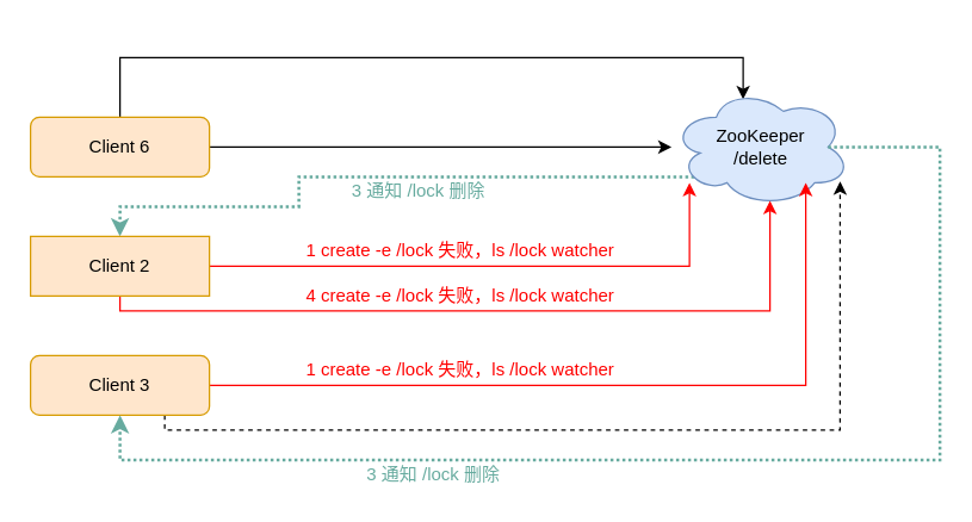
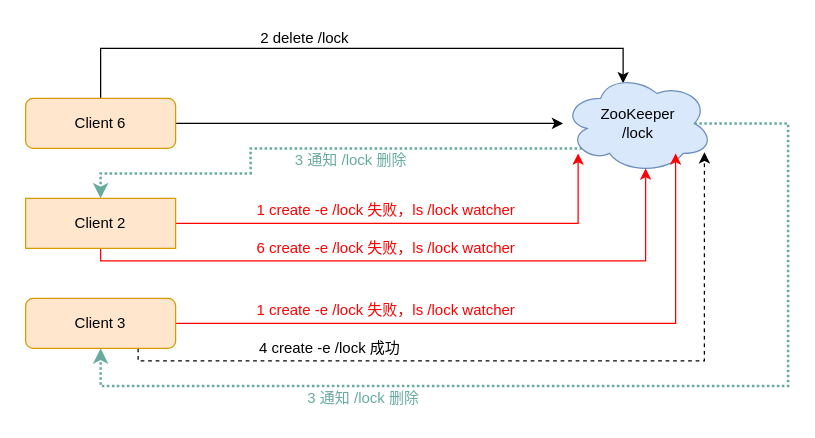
  <mxCell id="0" />
  <mxCell id="1" parent="0" />
  <mxCell id="2" style="edgeStyle=orthogonalEdgeStyle;rounded=0;orthogonalLoop=1;jettySize=auto;html=1;" edge="1" parent="1" source="4" target="6"><mxGeometry relative="1" as="geometry" /></mxCell>
  <mxCell id="3" style="edgeStyle=orthogonalEdgeStyle;rounded=0;orthogonalLoop=1;jettySize=auto;html=1;entryX=0.4;entryY=0.1;entryDx=0;entryDy=0;entryPerimeter=0;" edge="1" parent="1" source="4" target="6"><mxGeometry relative="1" as="geometry"><Array as="points"><mxPoint x="80" y="38" /><mxPoint x="498" y="38" /></Array></mxGeometry></mxCell>
  <mxCell id="4" value="Client 6" style="rounded=1;whiteSpace=wrap;html=1;fillColor=#ffe6cc;strokeColor=#d79b00;" vertex="1" parent="1"><mxGeometry x="20" y="78" width="120" height="40" as="geometry" /></mxCell>
  <mxCell id="5" style="edgeStyle=orthogonalEdgeStyle;rounded=0;orthogonalLoop=1;jettySize=auto;html=1;entryX=0.5;entryY=0;entryDx=0;entryDy=0;exitX=0.16;exitY=0.55;exitDx=0;exitDy=0;exitPerimeter=0;dashed=1;dashPattern=1 1;strokeColor=#67AB9F;strokeWidth=2;" edge="1" parent="1" source="6" target="9"><mxGeometry relative="1" as="geometry"><Array as="points"><mxPoint x="469" y="118" /><mxPoint x="200" y="118" /><mxPoint x="200" y="138" /><mxPoint x="80" y="138" /></Array></mxGeometry></mxCell>
- <mxCell id="6" value="ZooKeeper&lt;br&gt;/delete" style="ellipse;shape=cloud;whiteSpace=wrap;html=1;fillColor=#dae8fc;strokeColor=#6c8ebf;" vertex="1" parent="1"><mxGeometry x="450" y="58" width="120" height="80" as="geometry" /></mxCell>
+ <mxCell id="6" value="ZooKeeper&lt;br&gt;/lock" style="ellipse;shape=cloud;whiteSpace=wrap;html=1;fillColor=#dae8fc;strokeColor=#6c8ebf;" vertex="1" parent="1"><mxGeometry x="450" y="58" width="120" height="80" as="geometry" /></mxCell>
  <mxCell id="7" style="edgeStyle=orthogonalEdgeStyle;rounded=0;orthogonalLoop=1;jettySize=auto;html=1;fontColor=#FF0000;strokeColor=#FF0000;" edge="1" parent="1" source="9" target="6"><mxGeometry relative="1" as="geometry"><mxPoint x="460" y="118" as="targetPoint" /><Array as="points"><mxPoint x="462" y="178" /></Array></mxGeometry></mxCell>
  <mxCell id="8" style="edgeStyle=orthogonalEdgeStyle;rounded=0;orthogonalLoop=1;jettySize=auto;html=1;entryX=0.55;entryY=0.95;entryDx=0;entryDy=0;entryPerimeter=0;strokeColor=#FF0000;strokeWidth=1;fontColor=#FF0000;" edge="1" parent="1" source="9" target="6"><mxGeometry relative="1" as="geometry"><Array as="points"><mxPoint x="80" y="208" /><mxPoint x="516" y="208" /></Array></mxGeometry></mxCell>
  <mxCell id="9" value="Client 2" style="whiteSpace=wrap;html=1;fillColor=#ffe6cc;strokeColor=#d79b00;rounded=0;" vertex="1" parent="1"><mxGeometry x="20" y="158" width="120" height="40" as="geometry" /></mxCell>
  <mxCell id="10" value="1 create -e /lock 失败，ls /lock watcher" style="text;html=1;align=center;verticalAlign=middle;resizable=0;points=[];;autosize=1;fontColor=#FF0000;" vertex="1" parent="1"><mxGeometry x="198" y="158" width="220" height="20" as="geometry" /></mxCell>
  <mxCell id="11" style="edgeStyle=orthogonalEdgeStyle;rounded=0;orthogonalLoop=1;jettySize=auto;html=1;fontColor=#FF0000;strokeColor=#FF0000;" edge="1" parent="1" source="13"><mxGeometry relative="1" as="geometry"><mxPoint x="540" y="122" as="targetPoint" /><Array as="points"><mxPoint x="540" y="258" /><mxPoint x="540" y="122" /></Array></mxGeometry></mxCell>
  <mxCell id="12" style="edgeStyle=orthogonalEdgeStyle;rounded=0;orthogonalLoop=1;jettySize=auto;html=1;entryX=0.942;entryY=0.788;entryDx=0;entryDy=0;entryPerimeter=0;strokeColor=#000000;strokeWidth=1;fontColor=#FF0000;dashed=1;" edge="1" parent="1" source="13" target="6"><mxGeometry relative="1" as="geometry"><Array as="points"><mxPoint x="110" y="288" /><mxPoint x="563" y="288" /></Array></mxGeometry></mxCell>
  <mxCell id="13" value="Client 3" style="rounded=1;whiteSpace=wrap;html=1;fillColor=#ffe6cc;strokeColor=#d79b00;" vertex="1" parent="1"><mxGeometry x="20" y="238" width="120" height="40" as="geometry" /></mxCell>
  <mxCell id="14" value="1 create -e /lock 失败，ls /lock watcher" style="text;html=1;align=center;verticalAlign=middle;resizable=0;points=[];;autosize=1;fontColor=#FF0000;" vertex="1" parent="1"><mxGeometry x="198" y="238" width="220" height="20" as="geometry" /></mxCell>
+ <mxCell id="15" value="2 delete /lock" style="text;html=1;align=center;verticalAlign=middle;resizable=0;points=[];;autosize=1;" vertex="1" parent="1"><mxGeometry x="198" y="20" width="90" height="20" as="geometry" /></mxCell>
  <mxCell id="16" style="edgeStyle=orthogonalEdgeStyle;rounded=0;orthogonalLoop=1;jettySize=auto;html=1;exitX=0.875;exitY=0.5;exitDx=0;exitDy=0;exitPerimeter=0;dashed=1;dashPattern=1 1;strokeColor=#67AB9F;strokeWidth=2;" edge="1" parent="1" source="6"><mxGeometry relative="1" as="geometry"><mxPoint x="479" y="112" as="sourcePoint" /><mxPoint x="80" y="278" as="targetPoint" /><Array as="points"><mxPoint x="630" y="98" /><mxPoint x="630" y="308" /><mxPoint x="80" y="308" /></Array></mxGeometry></mxCell>
  <mxCell id="17" value="3 通知 /lock 删除" style="text;html=1;align=center;verticalAlign=middle;resizable=0;points=[];;autosize=1;fontColor=#67AB9F;" vertex="1" parent="1"><mxGeometry x="230" y="118" width="100" height="20" as="geometry" /></mxCell>
  <mxCell id="18" value="3 通知 /lock 删除" style="text;html=1;align=center;verticalAlign=middle;resizable=0;points=[];;autosize=1;fontColor=#67AB9F;" vertex="1" parent="1"><mxGeometry x="240" y="308" width="100" height="20" as="geometry" /></mxCell>
- <mxCell id="20" value="4 create -e /lock 失败，ls /lock watcher" style="text;html=1;align=center;verticalAlign=middle;resizable=0;points=[];;autosize=1;fontColor=#FF0000;" vertex="1" parent="1"><mxGeometry x="198" y="188" width="220" height="20" as="geometry" /></mxCell>
+ <mxCell id="19" value="&lt;span style=&quot;color: rgb(0 , 0 , 0)&quot;&gt;4 create -e /lock 成功&lt;/span&gt;" style="text;html=1;align=center;verticalAlign=middle;resizable=0;points=[];;autosize=1;fontColor=#67AB9F;" vertex="1" parent="1"><mxGeometry x="198" y="268" width="130" height="20" as="geometry" /></mxCell>
+ <mxCell id="20" value="6 create -e /lock 失败，ls /lock watcher" style="text;html=1;align=center;verticalAlign=middle;resizable=0;points=[];;autosize=1;fontColor=#FF0000;" vertex="1" parent="1"><mxGeometry x="198" y="188" width="220" height="20" as="geometry" /></mxCell>
